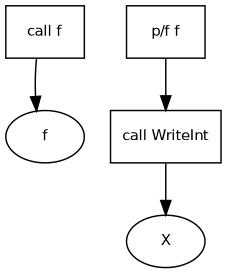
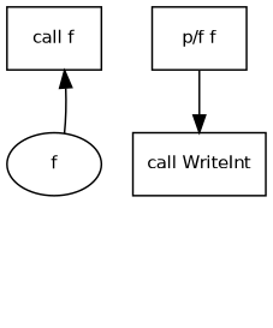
  digraph {
    fontname="DejaVu Sans"
    fontsize=10
    node [fontname="DejaVu Sans" fontsize=10 shape=box]
    edge [fontname="DejaVu Sans" fontsize=10]
    n1 [label="call f"]
    n2 [label=f shape=ellipse]
    n3 [label="p/f f"]
    n4 [label="call WriteInt"]
-   n5 [label=X shape=ellipse]
-   n1 -> n2
+   n2 -> n1
    n3 -> n4 [style=solid]
-   n4 -> n5
  }
